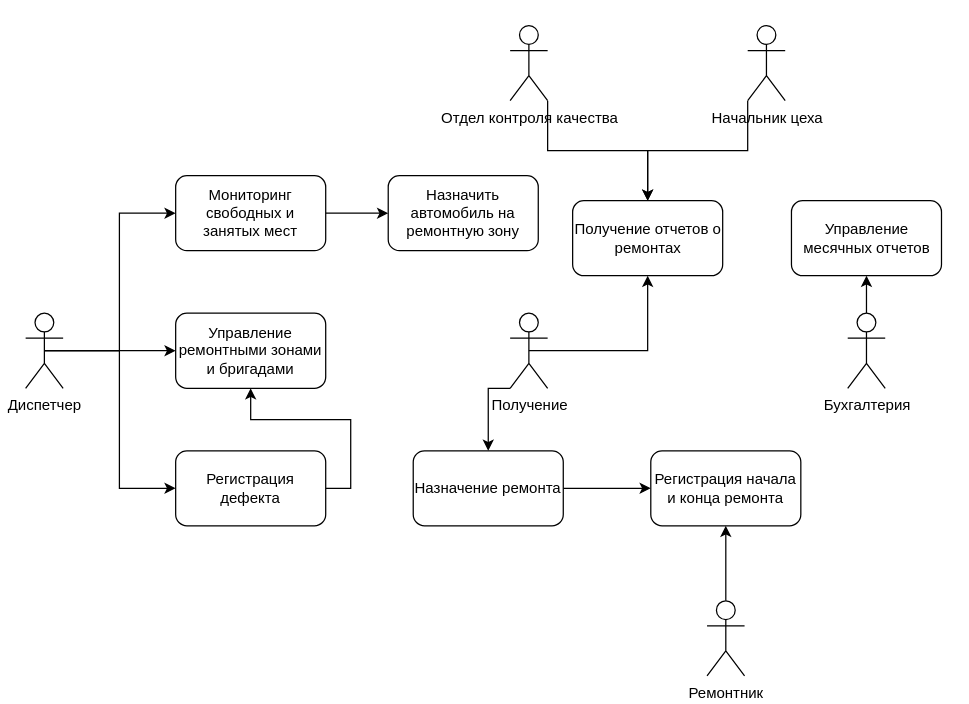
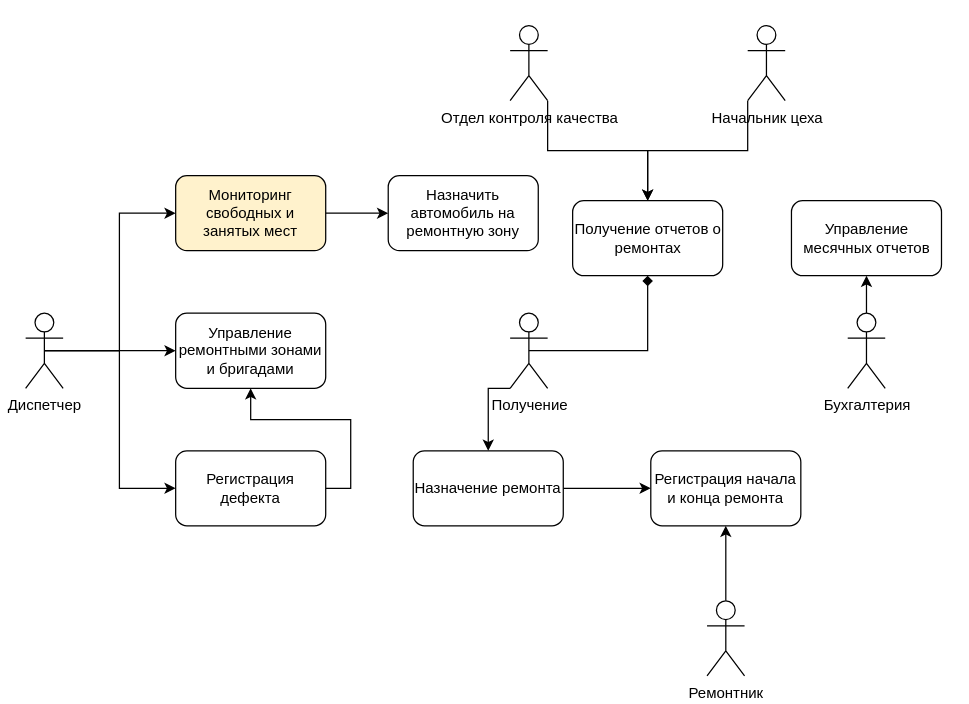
  <mxCell id="0" />
  <mxCell id="1" parent="0" />
  <mxCell id="2" style="edgeStyle=orthogonalEdgeStyle;rounded=0;orthogonalLoop=1;jettySize=auto;html=1;exitX=0.5;exitY=0.5;exitDx=0;exitDy=0;exitPerimeter=0;" edge="1" parent="1" source="5" target="6"><mxGeometry relative="1" as="geometry" /></mxCell>
  <mxCell id="3" style="edgeStyle=orthogonalEdgeStyle;rounded=0;orthogonalLoop=1;jettySize=auto;html=1;exitX=0.5;exitY=0.5;exitDx=0;exitDy=0;exitPerimeter=0;entryX=0;entryY=0.5;entryDx=0;entryDy=0;" edge="1" parent="1" source="5" target="8"><mxGeometry relative="1" as="geometry" /></mxCell>
  <mxCell id="4" style="edgeStyle=orthogonalEdgeStyle;rounded=0;orthogonalLoop=1;jettySize=auto;html=1;exitX=0.5;exitY=0.5;exitDx=0;exitDy=0;exitPerimeter=0;entryX=0;entryY=0.5;entryDx=0;entryDy=0;" edge="1" parent="1" source="5" target="18"><mxGeometry relative="1" as="geometry" /></mxCell>
  <mxCell id="5" value="Диспетчер" style="shape=umlActor;verticalLabelPosition=bottom;verticalAlign=top;html=1;outlineConnect=0;" vertex="1" parent="1"><mxGeometry x="20" y="250" width="30" height="60" as="geometry" /></mxCell>
  <mxCell id="6" value="Управление ремонтными зонами и бригадами" style="rounded=1;whiteSpace=wrap;html=1;" vertex="1" parent="1"><mxGeometry x="140" y="250" width="120" height="60" as="geometry" /></mxCell>
  <mxCell id="7" style="edgeStyle=orthogonalEdgeStyle;rounded=0;orthogonalLoop=1;jettySize=auto;html=1;exitX=1;exitY=0.5;exitDx=0;exitDy=0;" edge="1" parent="1" source="8" target="6"><mxGeometry relative="1" as="geometry" /></mxCell>
  <mxCell id="8" value="Регистрация дефекта" style="rounded=1;whiteSpace=wrap;html=1;" vertex="1" parent="1"><mxGeometry x="140" y="360" width="120" height="60" as="geometry" /></mxCell>
  <mxCell id="9" style="edgeStyle=orthogonalEdgeStyle;rounded=0;orthogonalLoop=1;jettySize=auto;html=1;exitX=1;exitY=0.5;exitDx=0;exitDy=0;entryX=0;entryY=0.5;entryDx=0;entryDy=0;" edge="1" parent="1" source="10" target="14"><mxGeometry relative="1" as="geometry" /></mxCell>
  <mxCell id="10" value="Назначение ремонта" style="rounded=1;whiteSpace=wrap;html=1;" vertex="1" parent="1"><mxGeometry x="330" y="360" width="120" height="60" as="geometry" /></mxCell>
  <mxCell id="11" style="edgeStyle=orthogonalEdgeStyle;rounded=0;orthogonalLoop=1;jettySize=auto;html=1;exitX=0;exitY=1;exitDx=0;exitDy=0;exitPerimeter=0;entryX=0.5;entryY=0;entryDx=0;entryDy=0;" edge="1" parent="1" source="13" target="10"><mxGeometry relative="1" as="geometry"><Array as="points"><mxPoint x="390" y="310" /></Array></mxGeometry></mxCell>
- <mxCell id="12" style="edgeStyle=orthogonalEdgeStyle;rounded=0;orthogonalLoop=1;jettySize=auto;html=1;exitX=0.5;exitY=0.5;exitDx=0;exitDy=0;exitPerimeter=0;entryX=0.5;entryY=1;entryDx=0;entryDy=0;" edge="1" parent="1" source="13" target="21"><mxGeometry relative="1" as="geometry" /></mxCell>
+ <mxCell id="12" style="edgeStyle=orthogonalEdgeStyle;rounded=0;orthogonalLoop=1;jettySize=auto;html=1;exitX=0.5;exitY=0.5;exitDx=0;exitDy=0;exitPerimeter=0;entryX=0.5;entryY=1;entryDx=0;entryDy=0;endArrow=diamond;" edge="1" parent="1" source="13" target="21"><mxGeometry relative="1" as="geometry" /></mxCell>
  <mxCell id="13" value="Получение" style="shape=umlActor;verticalLabelPosition=bottom;verticalAlign=top;html=1;outlineConnect=0;" vertex="1" parent="1"><mxGeometry x="407.5" y="250" width="30" height="60" as="geometry" /></mxCell>
  <mxCell id="14" value="Регистрация начала и конца ремонта" style="rounded=1;whiteSpace=wrap;html=1;" vertex="1" parent="1"><mxGeometry x="520" y="360" width="120" height="60" as="geometry" /></mxCell>
  <mxCell id="15" style="edgeStyle=orthogonalEdgeStyle;rounded=0;orthogonalLoop=1;jettySize=auto;html=1;exitX=0.5;exitY=0;exitDx=0;exitDy=0;exitPerimeter=0;entryX=0.5;entryY=1;entryDx=0;entryDy=0;" edge="1" parent="1" source="16" target="14"><mxGeometry relative="1" as="geometry" /></mxCell>
  <mxCell id="16" value="Ремонтник" style="shape=umlActor;verticalLabelPosition=bottom;verticalAlign=top;html=1;outlineConnect=0;" vertex="1" parent="1"><mxGeometry x="565" y="480" width="30" height="60" as="geometry" /></mxCell>
  <mxCell id="17" style="edgeStyle=orthogonalEdgeStyle;rounded=0;orthogonalLoop=1;jettySize=auto;html=1;exitX=1;exitY=0.5;exitDx=0;exitDy=0;entryX=0;entryY=0.5;entryDx=0;entryDy=0;" edge="1" parent="1" source="18" target="27"><mxGeometry relative="1" as="geometry" /></mxCell>
- <mxCell id="18" value="Мониторинг свободных и занятых мест" style="rounded=1;whiteSpace=wrap;html=1;" vertex="1" parent="1"><mxGeometry x="140" y="140" width="120" height="60" as="geometry" /></mxCell>
+ <mxCell id="18" value="Мониторинг свободных и занятых мест" style="rounded=1;whiteSpace=wrap;html=1;fillColor=#fff2cc;" vertex="1" parent="1"><mxGeometry x="140" y="140" width="120" height="60" as="geometry" /></mxCell>
  <mxCell id="19" style="edgeStyle=orthogonalEdgeStyle;rounded=0;orthogonalLoop=1;jettySize=auto;html=1;exitX=1;exitY=1;exitDx=0;exitDy=0;exitPerimeter=0;entryX=0.5;entryY=0;entryDx=0;entryDy=0;" edge="1" parent="1" source="20" target="21"><mxGeometry relative="1" as="geometry" /></mxCell>
  <mxCell id="20" value="Отдел контроля качества" style="shape=umlActor;verticalLabelPosition=bottom;verticalAlign=top;html=1;outlineConnect=0;" vertex="1" parent="1"><mxGeometry x="407.5" y="20" width="30" height="60" as="geometry" /></mxCell>
  <mxCell id="21" value="Получение отчетов о ремонтах" style="rounded=1;whiteSpace=wrap;html=1;" vertex="1" parent="1"><mxGeometry x="457.5" y="160" width="120" height="60" as="geometry" /></mxCell>
  <mxCell id="22" style="edgeStyle=orthogonalEdgeStyle;rounded=0;orthogonalLoop=1;jettySize=auto;html=1;exitX=0;exitY=1;exitDx=0;exitDy=0;exitPerimeter=0;" edge="1" parent="1" source="23" target="21"><mxGeometry relative="1" as="geometry" /></mxCell>
  <mxCell id="23" value="Начальник цеха" style="shape=umlActor;verticalLabelPosition=bottom;verticalAlign=top;html=1;outlineConnect=0;" vertex="1" parent="1"><mxGeometry x="597.5" y="20" width="30" height="60" as="geometry" /></mxCell>
  <mxCell id="24" value="Управление месячных отчетов" style="rounded=1;whiteSpace=wrap;html=1;" vertex="1" parent="1"><mxGeometry x="632.5" y="160" width="120" height="60" as="geometry" /></mxCell>
  <mxCell id="25" style="edgeStyle=orthogonalEdgeStyle;rounded=0;orthogonalLoop=1;jettySize=auto;html=1;exitX=0.5;exitY=0;exitDx=0;exitDy=0;exitPerimeter=0;entryX=0.5;entryY=1;entryDx=0;entryDy=0;" edge="1" parent="1" source="26" target="24"><mxGeometry relative="1" as="geometry" /></mxCell>
  <mxCell id="26" value="Бухгалтерия" style="shape=umlActor;verticalLabelPosition=bottom;verticalAlign=top;html=1;outlineConnect=0;" vertex="1" parent="1"><mxGeometry x="677.5" y="250" width="30" height="60" as="geometry" /></mxCell>
  <mxCell id="27" value="Назначить автомобиль на ремонтную зону" style="rounded=1;whiteSpace=wrap;html=1;" vertex="1" parent="1"><mxGeometry x="310" y="140" width="120" height="60" as="geometry" /></mxCell>
